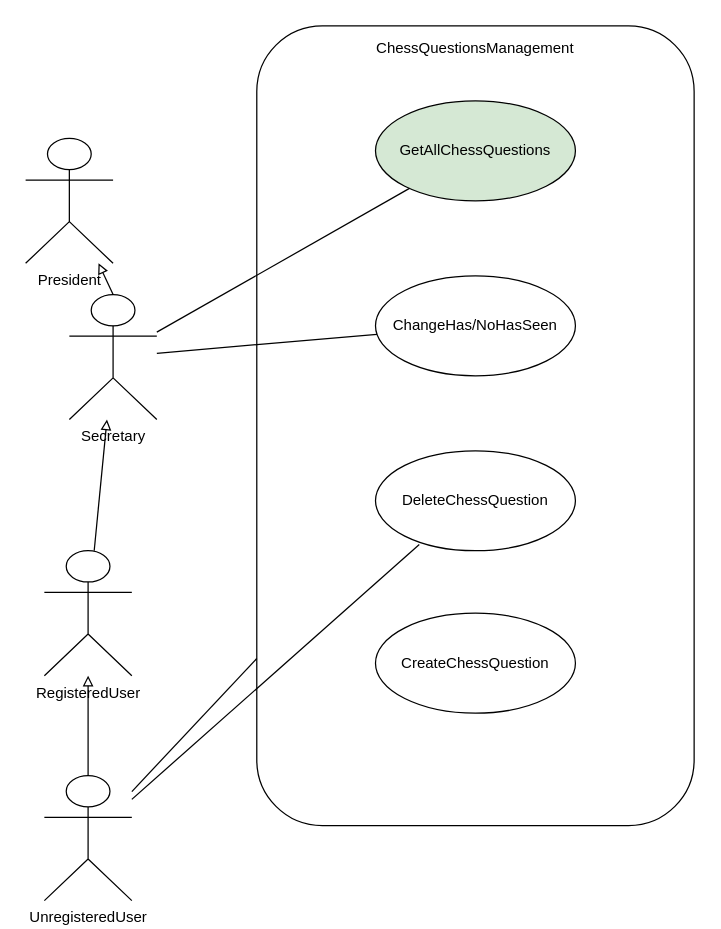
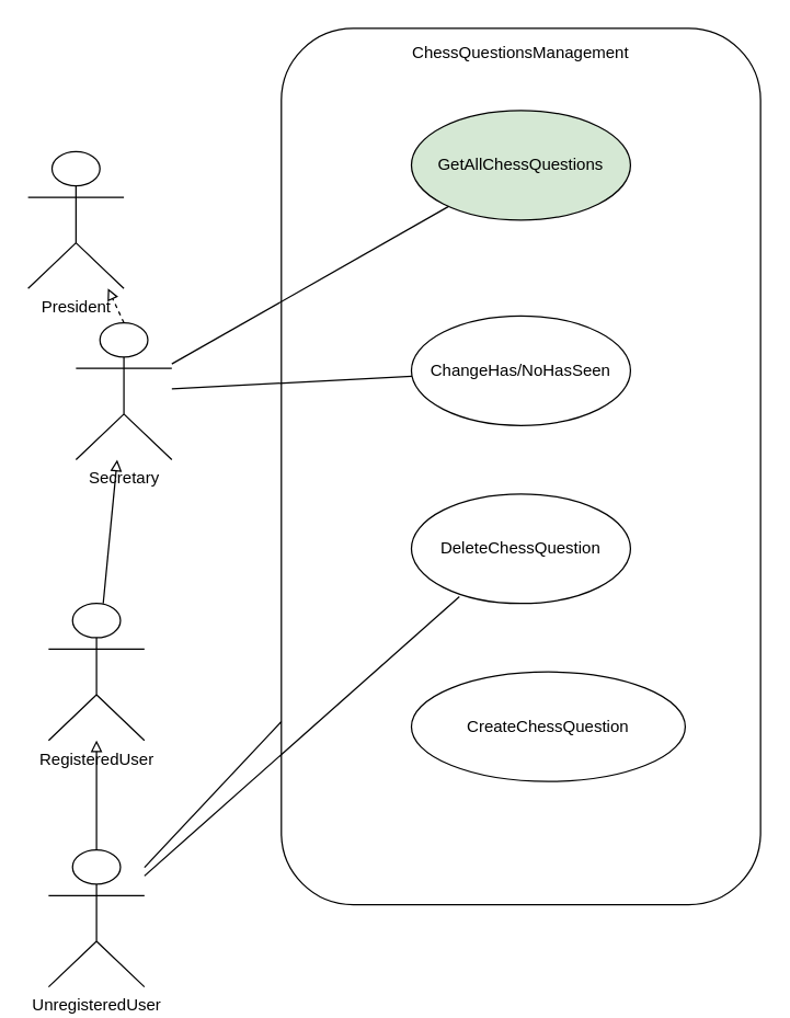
  <mxCell id="0" />
  <mxCell id="1" parent="0" />
  <mxCell id="2" value="&lt;div&gt;ChessQuestionsManagement&lt;/div&gt;&lt;div&gt;&lt;br&gt;&lt;/div&gt;&lt;div&gt;&lt;br&gt;&lt;/div&gt;&lt;div&gt;&lt;br&gt;&lt;/div&gt;&lt;div&gt;&lt;br&gt;&lt;/div&gt;&lt;div&gt;&lt;br&gt;&lt;/div&gt;&lt;div&gt;&lt;br&gt;&lt;/div&gt;&lt;div&gt;&lt;br&gt;&lt;/div&gt;&lt;div&gt;&lt;br&gt;&lt;/div&gt;&lt;div&gt;&lt;br&gt;&lt;/div&gt;&lt;div&gt;&lt;br&gt;&lt;/div&gt;&lt;div&gt;&lt;br&gt;&lt;/div&gt;&lt;div&gt;&lt;br&gt;&lt;/div&gt;&lt;div&gt;&lt;br&gt;&lt;/div&gt;&lt;div&gt;&lt;br&gt;&lt;/div&gt;&lt;div&gt;&lt;br&gt;&lt;/div&gt;&lt;div&gt;&lt;br&gt;&lt;/div&gt;&lt;div&gt;&lt;br&gt;&lt;/div&gt;&lt;div&gt;&lt;br&gt;&lt;/div&gt;&lt;div&gt;&lt;br&gt;&lt;/div&gt;&lt;div&gt;&lt;br&gt;&lt;/div&gt;&lt;div&gt;&lt;br&gt;&lt;/div&gt;&lt;div&gt;&lt;br&gt;&lt;/div&gt;&lt;div&gt;&lt;br&gt;&lt;/div&gt;&lt;div&gt;&lt;br&gt;&lt;/div&gt;&lt;div&gt;&lt;br&gt;&lt;/div&gt;&lt;div&gt;&lt;br&gt;&lt;/div&gt;&lt;div&gt;&lt;br&gt;&lt;/div&gt;&lt;div&gt;&lt;br&gt;&lt;/div&gt;&lt;div&gt;&lt;br&gt;&lt;/div&gt;&lt;div&gt;&lt;br&gt;&lt;/div&gt;&lt;div&gt;&lt;br&gt;&lt;/div&gt;&lt;div&gt;&lt;br&gt;&lt;/div&gt;&lt;div&gt;&lt;br&gt;&lt;/div&gt;&lt;div&gt;&lt;br&gt;&lt;/div&gt;&lt;div&gt;&lt;br&gt;&lt;/div&gt;&lt;div&gt;&lt;br&gt;&lt;/div&gt;&lt;div&gt;&lt;br&gt;&lt;/div&gt;&lt;div&gt;&lt;br&gt;&lt;/div&gt;&lt;div&gt;&lt;br&gt;&lt;/div&gt;&lt;div&gt;&lt;br&gt;&lt;/div&gt;&lt;div&gt;&lt;br&gt;&lt;/div&gt;&lt;div&gt;&lt;br&gt;&lt;/div&gt;" style="rounded=1;whiteSpace=wrap;html=1;" vertex="1" parent="1"><mxGeometry x="205" y="20" width="350" height="640" as="geometry" /></mxCell>
- <mxCell id="3" value="CreateChessQuestion" style="ellipse;whiteSpace=wrap;html=1;" vertex="1" parent="1"><mxGeometry x="300" y="490" width="160" height="80" as="geometry" /></mxCell>
+ <mxCell id="3" value="CreateChessQuestion" style="ellipse;whiteSpace=wrap;html=1;" vertex="1" parent="1"><mxGeometry x="300" y="490" width="200" height="80" as="geometry" /></mxCell>
  <mxCell id="4" value="DeleteChessQuestion" style="ellipse;whiteSpace=wrap;html=1;" vertex="1" parent="1"><mxGeometry x="300" y="360" width="160" height="80" as="geometry" /></mxCell>
- <mxCell id="5" value="ChangeHas/NoHasSeen" style="ellipse;whiteSpace=wrap;html=1;" vertex="1" parent="1"><mxGeometry x="300" y="220" width="160" height="80" as="geometry" /></mxCell>
+ <mxCell id="5" value="ChangeHas/NoHasSeen" style="ellipse;whiteSpace=wrap;html=1;" vertex="1" parent="1"><mxGeometry x="300" y="230" width="160" height="80" as="geometry" /></mxCell>
  <mxCell id="6" value="GetAllChessQuestions" style="ellipse;whiteSpace=wrap;html=1;fillColor=#d5e8d4;" vertex="1" parent="1"><mxGeometry x="300" y="80" width="160" height="80" as="geometry" /></mxCell>
  <mxCell id="7" value="UnregisteredUser" style="shape=umlActor;verticalLabelPosition=bottom;verticalAlign=top;html=1;outlineConnect=0;" vertex="1" parent="1"><mxGeometry x="35" y="620" width="70" height="100" as="geometry" /></mxCell>
  <mxCell id="8" value="Secretary" style="shape=umlActor;verticalLabelPosition=bottom;verticalAlign=top;html=1;outlineConnect=0;" vertex="1" parent="1"><mxGeometry x="55" y="235" width="70" height="100" as="geometry" /></mxCell>
  <mxCell id="9" value="President" style="shape=umlActor;verticalLabelPosition=bottom;verticalAlign=top;html=1;outlineConnect=0;" vertex="1" parent="1"><mxGeometry x="20" y="110" width="70" height="100" as="geometry" /></mxCell>
  <mxCell id="10" value="RegisteredUser" style="shape=umlActor;verticalLabelPosition=bottom;verticalAlign=top;html=1;outlineConnect=0;" vertex="1" parent="1"><mxGeometry x="35" y="440" width="70" height="100" as="geometry" /></mxCell>
  <mxCell id="11" value="" style="endArrow=none;html=1;rounded=0;" edge="1" parent="1" source="8" target="6"><mxGeometry width="50" height="50" relative="1" as="geometry"><mxPoint x="145" y="130" as="sourcePoint" /><mxPoint x="375" y="330" as="targetPoint" /></mxGeometry></mxCell>
  <mxCell id="12" value="" style="endArrow=none;html=1;rounded=0;" edge="1" parent="1" source="8" target="5"><mxGeometry width="50" height="50" relative="1" as="geometry"><mxPoint x="115" y="139" as="sourcePoint" /><mxPoint x="310" y="133" as="targetPoint" /></mxGeometry></mxCell>
  <mxCell id="13" value="" style="endArrow=none;html=1;rounded=0;entryX=0.219;entryY=0.938;entryDx=0;entryDy=0;entryPerimeter=0;" edge="1" parent="1" source="7" target="4"><mxGeometry width="50" height="50" relative="1" as="geometry"><mxPoint x="105" y="469.91" as="sourcePoint" /><mxPoint x="345.817" y="399.995" as="targetPoint" /></mxGeometry></mxCell>
  <mxCell id="14" value="" style="endArrow=none;html=1;rounded=0;" edge="1" parent="1" source="7" target="2"><mxGeometry width="50" height="50" relative="1" as="geometry"><mxPoint x="145" y="520" as="sourcePoint" /><mxPoint x="321" y="430" as="targetPoint" /></mxGeometry></mxCell>
  <mxCell id="15" value="" style="endArrow=block;html=1;rounded=0;exitX=0.5;exitY=0;exitDx=0;exitDy=0;exitPerimeter=0;endFill=0;" edge="1" parent="1" source="7" target="10"><mxGeometry width="50" height="50" relative="1" as="geometry"><mxPoint x="325" y="380" as="sourcePoint" /><mxPoint x="70" y="530" as="targetPoint" /></mxGeometry></mxCell>
- <mxCell id="16" value="" style="endArrow=block;html=1;rounded=0;exitX=0.5;exitY=0;exitDx=0;exitDy=0;exitPerimeter=0;endFill=0;" edge="1" parent="1" source="8" target="9"><mxGeometry width="50" height="50" relative="1" as="geometry"><mxPoint x="155" y="320" as="sourcePoint" /><mxPoint x="125" y="210" as="targetPoint" /><Array as="points" /></mxGeometry></mxCell>
+ <mxCell id="16" value="" style="endArrow=block;html=1;rounded=0;exitX=0.5;exitY=0;exitDx=0;exitDy=0;exitPerimeter=0;endFill=0;dashed=1;" edge="1" parent="1" source="8" target="9"><mxGeometry width="50" height="50" relative="1" as="geometry"><mxPoint x="155" y="320" as="sourcePoint" /><mxPoint x="125" y="210" as="targetPoint" /><Array as="points" /></mxGeometry></mxCell>
  <mxCell id="17" value="" style="endArrow=block;html=1;rounded=0;endFill=0;" edge="1" parent="1" source="10" target="8"><mxGeometry width="50" height="50" relative="1" as="geometry"><mxPoint x="80" y="300" as="sourcePoint" /><mxPoint x="80" y="140" as="targetPoint" /></mxGeometry></mxCell>
